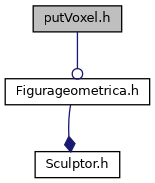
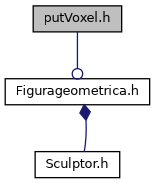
  digraph {
    node [color=black fillcolor=white fontname=Helvetica fontsize=10 shape=record style=filled]
    edge [color=midnightblue fontname=Helvetica fontsize=10 labelfontname=Helvetica labelfontsize=10 style=solid]
    n1 [fillcolor=grey75 fontcolor=black height=0.2 label="putVoxel.h" width=0.4]
    n2 [height=0.2 label="Figurageometrica.h" width=0.4]
    n3 [height=0.2 label="Sculptor.h" width=0.4]
    n1 -> n2 [arrowhead=odot]
-   n2 -> n3 [arrowhead=diamond]
+   n3 -> n2 [arrowhead=diamond]
  }
